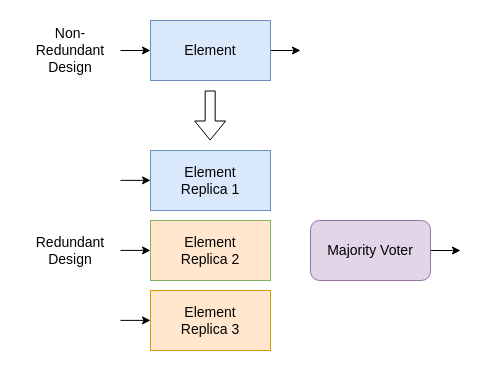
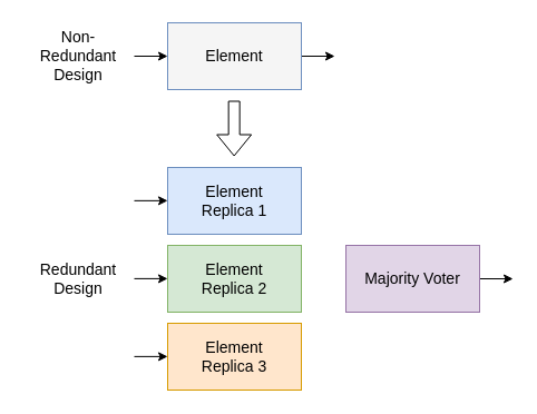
  <mxCell id="0" />
  <mxCell id="1" parent="0" />
  <mxCell id="2" style="edgeStyle=orthogonalEdgeStyle;rounded=0;orthogonalLoop=1;jettySize=auto;html=1;exitX=1;exitY=0.5;exitDx=0;exitDy=0;" edge="1" parent="1" source="3"><mxGeometry relative="1" as="geometry"><mxPoint x="300" y="50" as="targetPoint" /></mxGeometry></mxCell>
- <mxCell id="3" value="&lt;font style=&quot;font-size: 14px;&quot;&gt;Element&lt;/font&gt;" style="rounded=0;whiteSpace=wrap;html=1;glass=0;fillColor=#dae8fc;strokeColor=#6c8ebf;" parent="1" vertex="1"><mxGeometry x="150" y="20" width="120" height="60" as="geometry" /></mxCell>
+ <mxCell id="3" value="&lt;font style=&quot;font-size: 14px;&quot;&gt;Element&lt;/font&gt;" style="rounded=0;whiteSpace=wrap;html=1;glass=0;fillColor=#f5f5f5;strokeColor=#6c8ebf;" parent="1" vertex="1"><mxGeometry x="150" y="20" width="120" height="60" as="geometry" /></mxCell>
  <mxCell id="4" value="" style="shape=flexArrow;endArrow=classic;html=1;rounded=0;" edge="1" parent="1"><mxGeometry width="50" height="50" relative="1" as="geometry"><mxPoint x="209.66" y="90" as="sourcePoint" /><mxPoint x="209.66" y="140" as="targetPoint" /></mxGeometry></mxCell>
  <mxCell id="5" value="&lt;font style=&quot;font-size: 14px;&quot;&gt;Element &lt;br&gt;Replica 1&lt;/font&gt;" style="rounded=0;whiteSpace=wrap;html=1;glass=0;fillColor=#dae8fc;strokeColor=#6c8ebf;" vertex="1" parent="1"><mxGeometry x="150" y="150" width="120" height="60" as="geometry" /></mxCell>
- <mxCell id="6" value="&lt;font style=&quot;font-size: 14px;&quot;&gt;Element&lt;/font&gt;&lt;div&gt;&lt;font style=&quot;font-size: 14px;&quot;&gt;Replica 2&lt;/font&gt;&lt;/div&gt;" style="rounded=0;whiteSpace=wrap;html=1;glass=0;fillColor=#ffe6cc;strokeColor=#82b366;" vertex="1" parent="1"><mxGeometry x="150" y="220" width="120" height="60" as="geometry" /></mxCell>
+ <mxCell id="6" value="&lt;font style=&quot;font-size: 14px;&quot;&gt;Element&lt;/font&gt;&lt;div&gt;&lt;font style=&quot;font-size: 14px;&quot;&gt;Replica 2&lt;/font&gt;&lt;/div&gt;" style="rounded=0;whiteSpace=wrap;html=1;glass=0;fillColor=#d5e8d4;strokeColor=#82b366;" vertex="1" parent="1"><mxGeometry x="150" y="220" width="120" height="60" as="geometry" /></mxCell>
  <mxCell id="7" value="&lt;font style=&quot;font-size: 14px;&quot;&gt;Element&lt;/font&gt;&lt;div&gt;&lt;font style=&quot;font-size: 14px;&quot;&gt;Replica 3&lt;/font&gt;&lt;/div&gt;" style="rounded=0;whiteSpace=wrap;html=1;glass=0;fillColor=#ffe6cc;strokeColor=#d79b00;" vertex="1" parent="1"><mxGeometry x="150" y="290" width="120" height="60" as="geometry" /></mxCell>
  <mxCell id="8" style="edgeStyle=orthogonalEdgeStyle;rounded=0;orthogonalLoop=1;jettySize=auto;html=1;exitX=1;exitY=0.5;exitDx=0;exitDy=0;" edge="1" parent="1" source="9"><mxGeometry relative="1" as="geometry"><mxPoint x="460" y="250.048" as="targetPoint" /></mxGeometry></mxCell>
- <mxCell id="9" value="&lt;font style=&quot;font-size: 14px;&quot;&gt;Majority Voter&lt;/font&gt;" style="whiteSpace=wrap;html=1;glass=0;fillColor=#e1d5e7;strokeColor=#9673a6;rounded=1;" vertex="1" parent="1"><mxGeometry x="310" y="220" width="120" height="60" as="geometry" /></mxCell>
+ <mxCell id="9" value="&lt;font style=&quot;font-size: 14px;&quot;&gt;Majority Voter&lt;/font&gt;" style="rounded=0;whiteSpace=wrap;html=1;glass=0;fillColor=#e1d5e7;strokeColor=#9673a6;" vertex="1" parent="1"><mxGeometry x="310" y="220" width="120" height="60" as="geometry" /></mxCell>
  <mxCell id="10" style="edgeStyle=orthogonalEdgeStyle;rounded=0;orthogonalLoop=1;jettySize=auto;html=1;exitX=1;exitY=0.5;exitDx=0;exitDy=0;entryX=0;entryY=0.5;entryDx=0;entryDy=0;" edge="1" parent="1" target="3"><mxGeometry relative="1" as="geometry"><mxPoint x="120" y="50" as="sourcePoint" /></mxGeometry></mxCell>
  <mxCell id="11" style="edgeStyle=orthogonalEdgeStyle;rounded=0;orthogonalLoop=1;jettySize=auto;html=1;exitX=1;exitY=0.5;exitDx=0;exitDy=0;entryX=0;entryY=0.5;entryDx=0;entryDy=0;" edge="1" parent="1"><mxGeometry relative="1" as="geometry"><mxPoint x="120" y="179.86" as="sourcePoint" /><mxPoint x="150" y="179.86" as="targetPoint" /></mxGeometry></mxCell>
  <mxCell id="12" style="edgeStyle=orthogonalEdgeStyle;rounded=0;orthogonalLoop=1;jettySize=auto;html=1;exitX=1;exitY=0.5;exitDx=0;exitDy=0;entryX=0;entryY=0.5;entryDx=0;entryDy=0;" edge="1" parent="1"><mxGeometry relative="1" as="geometry"><mxPoint x="120" y="249.9" as="sourcePoint" /><mxPoint x="150" y="249.9" as="targetPoint" /></mxGeometry></mxCell>
  <mxCell id="13" style="edgeStyle=orthogonalEdgeStyle;rounded=0;orthogonalLoop=1;jettySize=auto;html=1;exitX=1;exitY=0.5;exitDx=0;exitDy=0;entryX=0;entryY=0.5;entryDx=0;entryDy=0;" edge="1" parent="1"><mxGeometry relative="1" as="geometry"><mxPoint x="120" y="319.89" as="sourcePoint" /><mxPoint x="150" y="319.89" as="targetPoint" /></mxGeometry></mxCell>
  <mxCell id="14" value="&lt;font style=&quot;font-size: 14px;&quot;&gt;Non-Redundant Design&lt;/font&gt;" style="text;html=1;align=center;verticalAlign=middle;whiteSpace=wrap;rounded=0;" vertex="1" parent="1"><mxGeometry x="20" y="35" width="100" height="30" as="geometry" /></mxCell>
  <mxCell id="15" value="&lt;font style=&quot;font-size: 14px;&quot;&gt;Redundant Design&lt;/font&gt;" style="text;html=1;align=center;verticalAlign=middle;whiteSpace=wrap;rounded=0;" vertex="1" parent="1"><mxGeometry x="20" y="235" width="100" height="30" as="geometry" /></mxCell>
